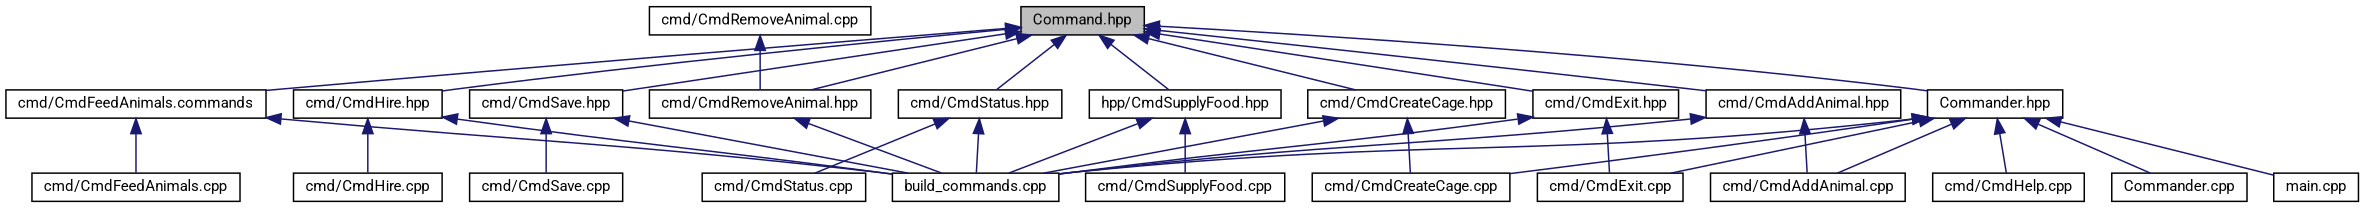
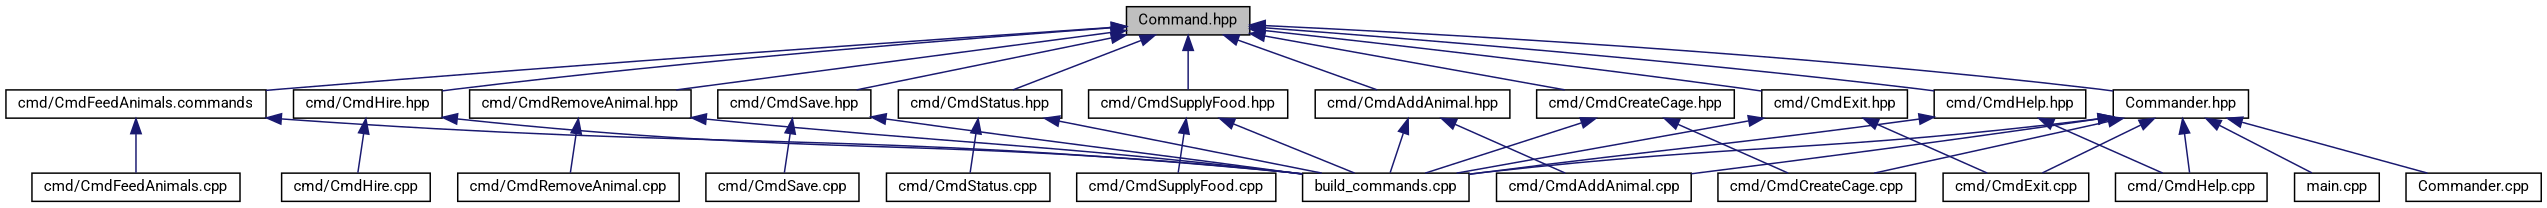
  digraph {
    fontname=Roboto
    node [color=black fillcolor=white fontname=Roboto fontsize=10 shape=record style=filled]
    edge [color=midnightblue dir=back fontname=Roboto fontsize=10 labelfontname=Helvetica labelfontsize=10 style=solid]
    n1 [fillcolor=grey75 fontcolor=black height=0.2 label="Command.hpp" width=0.4]
    n2 [height=0.2 label="Commander.hpp" width=0.4]
    n3 [height=0.2 label="cmd/CmdAddAnimal.hpp" width=0.4]
    n4 [height=0.2 label="cmd/CmdCreateCage.hpp" width=0.4]
    n5 [height=0.2 label="cmd/CmdExit.hpp" width=0.4]
    n6 [height=0.2 label="cmd/CmdFeedAnimals.commands" width=0.4]
+   n7 [height=0.2 label="cmd/CmdHelp.hpp" width=0.4]
    n8 [height=0.2 label="cmd/CmdHire.hpp" width=0.4]
    n9 [height=0.2 label="cmd/CmdRemoveAnimal.hpp" width=0.4]
    n10 [height=0.2 label="cmd/CmdSave.hpp" width=0.4]
    n11 [height=0.2 label="cmd/CmdStatus.hpp" width=0.4]
-   n12 [height=0.2 label="hpp/CmdSupplyFood.hpp" width=0.4]
+   n12 [height=0.2 label="cmd/CmdSupplyFood.hpp" width=0.4]
    n13 [height=0.2 label="build_commands.cpp" width=0.4]
    n14 [height=0.2 label="cmd/CmdAddAnimal.cpp" width=0.4]
    n15 [height=0.2 label="cmd/CmdCreateCage.cpp" width=0.4]
    n16 [height=0.2 label="cmd/CmdExit.cpp" width=0.4]
    n17 [height=0.2 label="cmd/CmdHelp.cpp" width=0.4]
    n18 [height=0.2 label="Commander.cpp" width=0.4]
    n19 [height=0.2 label="main.cpp" width=0.4]
    n20 [height=0.2 label="cmd/CmdFeedAnimals.cpp" width=0.4]
    n21 [height=0.2 label="cmd/CmdHire.cpp" width=0.4]
    n22 [height=0.2 label="cmd/CmdRemoveAnimal.cpp" width=0.4]
    n23 [height=0.2 label="cmd/CmdSave.cpp" width=0.4]
    n24 [height=0.2 label="cmd/CmdStatus.cpp" width=0.4]
    n25 [height=0.2 label="cmd/CmdSupplyFood.cpp" width=0.4]
    n1 -> n2
    n1 -> n3
    n1 -> n4
    n1 -> n5
    n1 -> n6
+   n1 -> n7
    n1 -> n8
    n1 -> n9
    n1 -> n10
    n1 -> n11
    n1 -> n12
    n2 -> n13
    n2 -> n14
    n2 -> n15
    n2 -> n16
    n2 -> n17
    n2 -> n18
    n2 -> n19
    n3 -> n13
    n3 -> n14
    n4 -> n13
    n4 -> n15
    n5 -> n13
    n5 -> n16
    n6 -> n13
    n6 -> n20
+   n7 -> n13
+   n7 -> n17
    n8 -> n13
    n8 -> n21
    n9 -> n13
-   n22 -> n9
+   n9 -> n22
    n10 -> n13
    n10 -> n23
    n11 -> n13
    n11 -> n24
    n12 -> n13
    n12 -> n25
  }
